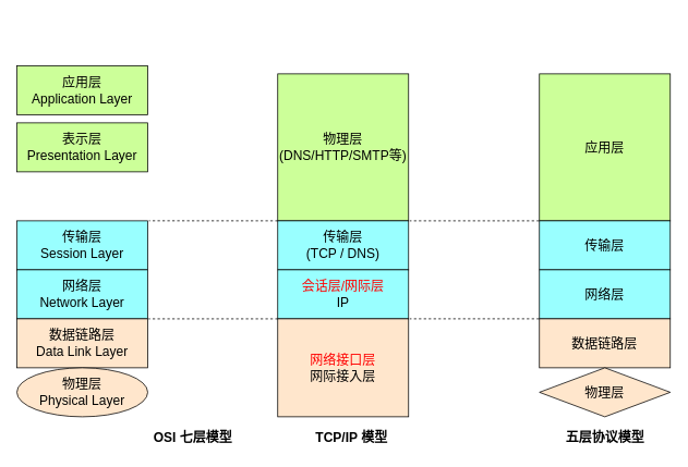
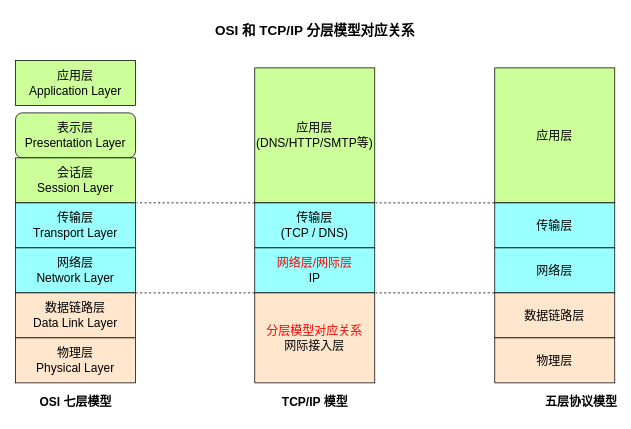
  <mxCell id="0" />
  <mxCell id="1" parent="0" />
  <mxCell id="2" value="应用层&lt;div&gt;Application Layer&lt;/div&gt;" style="rounded=0;whiteSpace=wrap;html=1;fontSize=16;fillColor=#CCFF99;" vertex="1" parent="1"><mxGeometry x="20" y="80" width="160" height="60" as="geometry" /></mxCell>
- <mxCell id="3" value="表示层&lt;div&gt;Presentation Layer&lt;/div&gt;" style="rounded=0;whiteSpace=wrap;html=1;fontSize=16;fillColor=#CCFF99;" vertex="1" parent="1"><mxGeometry x="20" y="150" width="160" height="60" as="geometry" /></mxCell>
- <mxCell id="5" value="传输层&lt;div&gt;Session Layer&lt;/div&gt;" style="rounded=0;whiteSpace=wrap;html=1;fontSize=16;fillColor=#99FFFF;" vertex="1" parent="1"><mxGeometry x="20" y="270" width="160" height="60" as="geometry" /></mxCell>
+ <mxCell id="3" value="表示层&lt;div&gt;Presentation Layer&lt;/div&gt;" style="whiteSpace=wrap;html=1;fontSize=16;fillColor=#CCFF99;rounded=1;" vertex="1" parent="1"><mxGeometry x="20" y="150" width="160" height="60" as="geometry" /></mxCell>
+ <mxCell id="4" value="会话层&lt;div&gt;Session Layer&lt;/div&gt;" style="rounded=0;whiteSpace=wrap;html=1;fontSize=16;fillColor=#CCFF99;" vertex="1" parent="1"><mxGeometry x="20" y="210" width="160" height="60" as="geometry" /></mxCell>
+ <mxCell id="5" value="传输层&lt;div&gt;Transport Layer&lt;/div&gt;" style="rounded=0;whiteSpace=wrap;html=1;fontSize=16;fillColor=#99FFFF;" vertex="1" parent="1"><mxGeometry x="20" y="270" width="160" height="60" as="geometry" /></mxCell>
  <mxCell id="6" value="网络层&lt;div&gt;Network Layer&lt;/div&gt;" style="rounded=0;whiteSpace=wrap;html=1;fontSize=16;fillColor=#99FFFF;" vertex="1" parent="1"><mxGeometry x="20" y="330" width="160" height="60" as="geometry" /></mxCell>
  <mxCell id="7" value="数据链路层&lt;div&gt;Data Link Layer&lt;/div&gt;" style="rounded=0;whiteSpace=wrap;html=1;fontSize=16;fillColor=#FFE6CC;" vertex="1" parent="1"><mxGeometry x="20" y="390" width="160" height="60" as="geometry" /></mxCell>
- <mxCell id="8" value="物理层&lt;div&gt;Physical Layer&lt;/div&gt;" style="ellipse;whiteSpace=wrap;html=1;fontSize=16;fillColor=#FFE6CC;" vertex="1" parent="1"><mxGeometry x="20" y="450" width="160" height="60" as="geometry" /></mxCell>
- <mxCell id="9" value="物理层&lt;div&gt;(DNS/HTTP/SMTP等)&lt;/div&gt;" style="rounded=0;whiteSpace=wrap;html=1;fontSize=16;fillColor=#CCFF99;" vertex="1" parent="1"><mxGeometry x="339" y="90" width="160" height="180" as="geometry" /></mxCell>
+ <mxCell id="8" value="物理层&lt;div&gt;Physical Layer&lt;/div&gt;" style="rounded=0;whiteSpace=wrap;html=1;fontSize=16;fillColor=#FFE6CC;" vertex="1" parent="1"><mxGeometry x="20" y="450" width="160" height="60" as="geometry" /></mxCell>
+ <mxCell id="9" value="应用层&lt;div&gt;(DNS/HTTP/SMTP等)&lt;/div&gt;" style="rounded=0;whiteSpace=wrap;html=1;fontSize=16;fillColor=#CCFF99;" vertex="1" parent="1"><mxGeometry x="339" y="90" width="160" height="180" as="geometry" /></mxCell>
  <mxCell id="10" value="传输层&lt;div&gt;(TCP / DNS)&lt;/div&gt;" style="rounded=0;whiteSpace=wrap;html=1;fontSize=16;fillColor=#99FFFF;" vertex="1" parent="1"><mxGeometry x="339" y="270" width="160" height="60" as="geometry" /></mxCell>
- <mxCell id="11" value="&lt;font style=&quot;color: rgb(255, 0, 0);&quot;&gt;会话层/网际层&lt;/font&gt;&lt;div&gt;IP&lt;/div&gt;" style="rounded=0;whiteSpace=wrap;html=1;fontSize=16;fillColor=#99FFFF;" vertex="1" parent="1"><mxGeometry x="339" y="330" width="160" height="60" as="geometry" /></mxCell>
- <mxCell id="12" value="&lt;font style=&quot;color: rgb(255, 0, 0);&quot;&gt;网络接口层&lt;/font&gt;&lt;div&gt;网际接入层&lt;/div&gt;" style="rounded=0;whiteSpace=wrap;html=1;fontSize=16;fillColor=#FFE6CC;" vertex="1" parent="1"><mxGeometry x="339" y="390" width="160" height="120" as="geometry" /></mxCell>
+ <mxCell id="11" value="&lt;font style=&quot;color: rgb(255, 0, 0);&quot;&gt;网络层/网际层&lt;/font&gt;&lt;div&gt;IP&lt;/div&gt;" style="rounded=0;whiteSpace=wrap;html=1;fontSize=16;fillColor=#99FFFF;" vertex="1" parent="1"><mxGeometry x="339" y="330" width="160" height="60" as="geometry" /></mxCell>
+ <mxCell id="12" value="&lt;font style=&quot;color: rgb(255, 0, 0);&quot;&gt;分层模型对应关系&lt;/font&gt;&lt;div&gt;网际接入层&lt;/div&gt;" style="rounded=0;whiteSpace=wrap;html=1;fontSize=16;fillColor=#FFE6CC;" vertex="1" parent="1"><mxGeometry x="339" y="390" width="160" height="120" as="geometry" /></mxCell>
  <mxCell id="13" value="应用层" style="rounded=0;whiteSpace=wrap;html=1;fontSize=16;fillColor=#CCFF99;" vertex="1" parent="1"><mxGeometry x="659" y="90" width="160" height="180" as="geometry" /></mxCell>
  <mxCell id="14" value="传输层" style="rounded=0;whiteSpace=wrap;html=1;fontSize=16;fillColor=#99FFFF;" vertex="1" parent="1"><mxGeometry x="659" y="270" width="160" height="60" as="geometry" /></mxCell>
  <mxCell id="15" value="网络层" style="rounded=0;whiteSpace=wrap;html=1;fontSize=16;fillColor=#99FFFF;" vertex="1" parent="1"><mxGeometry x="659" y="330" width="160" height="60" as="geometry" /></mxCell>
  <mxCell id="16" value="数据链路层" style="rounded=0;whiteSpace=wrap;html=1;fontSize=16;fillColor=#FFE6CC;" vertex="1" parent="1"><mxGeometry x="659" y="390" width="160" height="60" as="geometry" /></mxCell>
- <mxCell id="17" value="物理层" style="rhombus;whiteSpace=wrap;html=1;fontSize=16;fillColor=#FFE6CC;" vertex="1" parent="1"><mxGeometry x="659" y="450" width="160" height="60" as="geometry" /></mxCell>
+ <mxCell id="17" value="物理层" style="rounded=0;whiteSpace=wrap;html=1;fontSize=16;fillColor=#FFE6CC;" vertex="1" parent="1"><mxGeometry x="659" y="450" width="160" height="60" as="geometry" /></mxCell>
  <mxCell id="18" value="" style="endArrow=none;dashed=1;html=1;entryX=1.009;entryY=-0.001;entryDx=0;entryDy=0;entryPerimeter=0;" edge="1" parent="1" target="5"><mxGeometry width="50" height="50" relative="1" as="geometry"><mxPoint x="339" y="270" as="sourcePoint" /><mxPoint x="190" y="270" as="targetPoint" /></mxGeometry></mxCell>
  <mxCell id="19" value="" style="endArrow=none;dashed=1;html=1;entryX=1.009;entryY=-0.001;entryDx=0;entryDy=0;entryPerimeter=0;" edge="1" parent="1"><mxGeometry width="50" height="50" relative="1" as="geometry"><mxPoint x="339" y="390.06" as="sourcePoint" /><mxPoint x="181" y="390.06" as="targetPoint" /></mxGeometry></mxCell>
  <mxCell id="20" value="" style="endArrow=none;dashed=1;html=1;entryX=1.009;entryY=-0.001;entryDx=0;entryDy=0;entryPerimeter=0;" edge="1" parent="1"><mxGeometry width="50" height="50" relative="1" as="geometry"><mxPoint x="658.56" y="270" as="sourcePoint" /><mxPoint x="500.56" y="270" as="targetPoint" /></mxGeometry></mxCell>
  <mxCell id="21" value="" style="endArrow=none;dashed=1;html=1;entryX=1.009;entryY=-0.001;entryDx=0;entryDy=0;entryPerimeter=0;" edge="1" parent="1"><mxGeometry width="50" height="50" relative="1" as="geometry"><mxPoint x="658.56" y="390" as="sourcePoint" /><mxPoint x="500.56" y="390" as="targetPoint" /></mxGeometry></mxCell>
- <mxCell id="22" value="&lt;font style=&quot;font-size: 16px;&quot;&gt;&lt;b&gt;OSI 七层模型&lt;/b&gt;&lt;/font&gt;" style="text;html=1;align=center;verticalAlign=middle;resizable=0;points=[];autosize=1;strokeColor=none;fillColor=none;" vertex="1" parent="1"><mxGeometry x="175" y="520" width="120" height="30" as="geometry" /></mxCell>
- <mxCell id="23" value="&lt;font style=&quot;font-size: 16px;&quot;&gt;TCP/IP 模型&lt;/font&gt;" style="text;html=1;align=center;verticalAlign=middle;resizable=0;points=[];autosize=1;strokeColor=none;fillColor=none;fontStyle=1" vertex="1" parent="1"><mxGeometry x="374" y="520" width="110" height="30" as="geometry" /></mxCell>
- <mxCell id="24" value="&lt;font style=&quot;font-size: 16px;&quot;&gt;五层协议模型&lt;/font&gt;" style="text;html=1;align=center;verticalAlign=middle;resizable=0;points=[];autosize=1;strokeColor=none;fillColor=none;fontStyle=1" vertex="1" parent="1"><mxGeometry x="679" y="520" width="120" height="30" as="geometry" /></mxCell>
+ <mxCell id="22" value="&lt;font style=&quot;font-size: 16px;&quot;&gt;&lt;b&gt;OSI 七层模型&lt;/b&gt;&lt;/font&gt;" style="text;html=1;align=center;verticalAlign=middle;resizable=0;points=[];autosize=1;strokeColor=none;fillColor=none;" vertex="1" parent="1"><mxGeometry x="40" y="520" width="120" height="30" as="geometry" /></mxCell>
+ <mxCell id="23" value="&lt;font style=&quot;font-size: 16px;&quot;&gt;TCP/IP 模型&lt;/font&gt;" style="text;html=1;align=center;verticalAlign=middle;resizable=0;points=[];autosize=1;strokeColor=none;fillColor=none;fontStyle=1" vertex="1" parent="1"><mxGeometry x="364" y="520" width="110" height="30" as="geometry" /></mxCell>
+ <mxCell id="24" value="&lt;font style=&quot;font-size: 16px;&quot;&gt;五层协议模型&lt;/font&gt;" style="text;html=1;align=center;verticalAlign=middle;resizable=0;points=[];autosize=1;strokeColor=none;fillColor=none;fontStyle=1" vertex="1" parent="1"><mxGeometry x="714" y="520" width="120" height="30" as="geometry" /></mxCell>
+ <mxCell id="25" value="&lt;font style=&quot;font-size: 18px;&quot;&gt;&lt;b style=&quot;&quot;&gt;OSI 和 TCP/IP 分层模型对应关系&lt;/b&gt;&lt;/font&gt;" style="text;html=1;align=center;verticalAlign=middle;resizable=0;points=[];autosize=1;strokeColor=none;fillColor=none;" vertex="1" parent="1"><mxGeometry x="274" y="20" width="290" height="40" as="geometry" /></mxCell>
